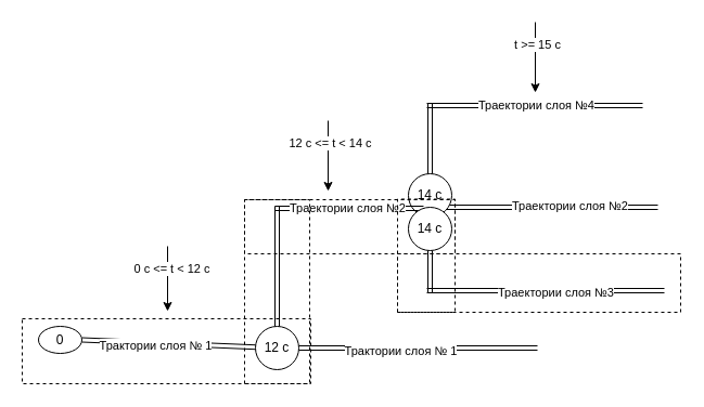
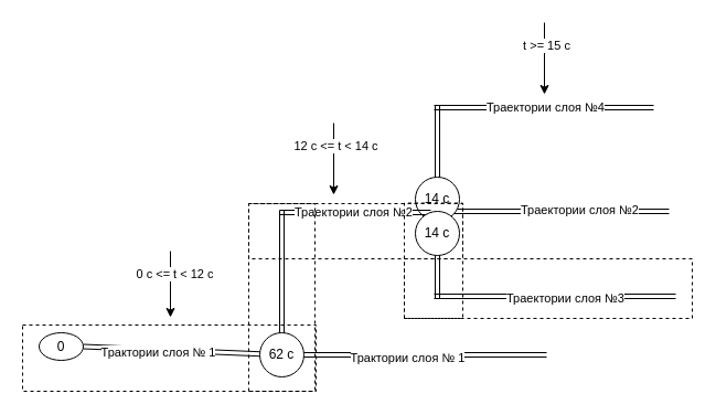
  <mxCell id="0" />
  <mxCell id="1" parent="0" />
  <mxCell id="2" value="0" style="ellipse;whiteSpace=wrap;html=1;gradientColor=#ffffff;" parent="1" vertex="1"><mxGeometry x="35" y="301" width="40" height="25" as="geometry" /></mxCell>
  <mxCell id="3" value="" style="shape=link;html=1;exitX=1;exitY=0.5;exitDx=0;exitDy=0;" parent="1" source="5" edge="1"><mxGeometry width="50" height="50" relative="1" as="geometry"><mxPoint x="445" y="391" as="sourcePoint" /><mxPoint x="495" y="321" as="targetPoint" /></mxGeometry></mxCell>
  <mxCell id="4" value="Трактории слоя № 1" style="edgeLabel;html=1;align=center;verticalAlign=middle;resizable=0;points=[];" parent="3" vertex="1" connectable="0"><mxGeometry x="-0.157" y="-2" relative="1" as="geometry"><mxPoint as="offset" /></mxGeometry></mxCell>
- <mxCell id="5" value="12 с" style="ellipse;whiteSpace=wrap;html=1;gradientColor=#ffffff;" parent="1" vertex="1"><mxGeometry x="235" y="301" width="40" height="40" as="geometry" /></mxCell>
+ <mxCell id="5" value="62 с" style="ellipse;whiteSpace=wrap;html=1;gradientColor=#ffffff;" parent="1" vertex="1"><mxGeometry x="235" y="301" width="40" height="40" as="geometry" /></mxCell>
  <mxCell id="6" value="" style="shape=link;html=1;exitX=1;exitY=0.5;exitDx=0;exitDy=0;shadow=0;comic=0;" parent="1" source="2" target="5" edge="1"><mxGeometry width="50" height="50" relative="1" as="geometry"><mxPoint x="75" y="321" as="sourcePoint" /><mxPoint x="495" y="321" as="targetPoint" /></mxGeometry></mxCell>
  <mxCell id="7" value="Трактории слоя № 1" style="edgeLabel;html=1;align=center;verticalAlign=middle;resizable=0;points=[];" parent="6" vertex="1" connectable="0"><mxGeometry x="-0.157" y="-2" relative="1" as="geometry"><mxPoint as="offset" /></mxGeometry></mxCell>
  <mxCell id="8" value="" style="shape=link;html=1;exitX=0.5;exitY=0;exitDx=0;exitDy=0;" parent="1" source="5" edge="1"><mxGeometry width="50" height="50" relative="1" as="geometry"><mxPoint x="215" y="291" as="sourcePoint" /><mxPoint x="255" y="190" as="targetPoint" /></mxGeometry></mxCell>
  <mxCell id="9" value="" style="shape=link;html=1;" parent="1" edge="1"><mxGeometry width="50" height="50" relative="1" as="geometry"><mxPoint x="409" y="191" as="sourcePoint" /><mxPoint x="606" y="191" as="targetPoint" /></mxGeometry></mxCell>
  <mxCell id="10" value="Траектории слоя №2" style="edgeLabel;html=1;align=center;verticalAlign=middle;resizable=0;points=[];" parent="9" vertex="1" connectable="0"><mxGeometry x="0.133" y="-2" relative="1" as="geometry"><mxPoint x="3.04" y="-3.23" as="offset" /></mxGeometry></mxCell>
  <mxCell id="11" value="14 с" style="ellipse;whiteSpace=wrap;html=1;" vertex="1" parent="1"><mxGeometry x="376" y="160" width="40" height="40" as="geometry" /></mxCell>
  <mxCell id="12" value="" style="shape=link;html=1;" edge="1" parent="1"><mxGeometry width="50" height="50" relative="1" as="geometry"><mxPoint x="253" y="192" as="sourcePoint" /><mxPoint x="390" y="192" as="targetPoint" /></mxGeometry></mxCell>
  <mxCell id="13" value="Траектории слоя №2" style="edgeLabel;html=1;align=center;verticalAlign=middle;resizable=0;points=[];" vertex="1" connectable="0" parent="12"><mxGeometry x="0.133" y="-2" relative="1" as="geometry"><mxPoint x="-11.93" y="-3" as="offset" /></mxGeometry></mxCell>
  <mxCell id="14" value="" style="shape=link;html=1;exitX=0.5;exitY=0;exitDx=0;exitDy=0;" edge="1" parent="1" source="11"><mxGeometry width="50" height="50" relative="1" as="geometry"><mxPoint x="473" y="159" as="sourcePoint" /><mxPoint x="396" y="95" as="targetPoint" /></mxGeometry></mxCell>
  <mxCell id="15" value="" style="shape=link;html=1;" edge="1" parent="1"><mxGeometry width="50" height="50" relative="1" as="geometry"><mxPoint x="393" y="97" as="sourcePoint" /><mxPoint x="592" y="97" as="targetPoint" /></mxGeometry></mxCell>
  <mxCell id="16" value="Траектории слоя №4" style="edgeLabel;html=1;align=center;verticalAlign=middle;resizable=0;points=[];" vertex="1" connectable="0" parent="15"><mxGeometry x="0.351" y="2" relative="1" as="geometry"><mxPoint x="-33.48" y="1" as="offset" /></mxGeometry></mxCell>
  <mxCell id="17" value="14 с" style="ellipse;whiteSpace=wrap;html=1;gradientColor=#ffffff;" vertex="1" parent="1"><mxGeometry x="376" y="191" width="40" height="40" as="geometry" /></mxCell>
  <mxCell id="18" value="" style="shape=link;html=1;entryX=0.5;entryY=1;entryDx=0;entryDy=0;" edge="1" parent="1" target="17"><mxGeometry width="50" height="50" relative="1" as="geometry"><mxPoint x="396" y="270" as="sourcePoint" /><mxPoint x="409" y="238" as="targetPoint" /></mxGeometry></mxCell>
  <mxCell id="19" value="" style="shape=link;html=1;fontStyle=1" edge="1" parent="1"><mxGeometry width="50" height="50" relative="1" as="geometry"><mxPoint x="393" y="268" as="sourcePoint" /><mxPoint x="612" y="268" as="targetPoint" /></mxGeometry></mxCell>
  <mxCell id="20" value="Траектории слоя №3" style="edgeLabel;html=1;align=center;verticalAlign=middle;resizable=0;points=[];" vertex="1" connectable="0" parent="19"><mxGeometry x="0.117" y="-3" relative="1" as="geometry"><mxPoint x="-3.07" y="-2" as="offset" /></mxGeometry></mxCell>
  <mxCell id="21" value="" style="endArrow=classic;html=1;shadow=0;" edge="1" parent="1"><mxGeometry width="50" height="50" relative="1" as="geometry"><mxPoint x="302" y="111" as="sourcePoint" /><mxPoint x="302" y="176" as="targetPoint" /></mxGeometry></mxCell>
  <mxCell id="22" value="12 с &amp;lt;= t &amp;lt; 14 с" style="edgeLabel;html=1;align=center;verticalAlign=middle;resizable=0;points=[];" vertex="1" connectable="0" parent="21"><mxGeometry x="-0.375" y="1" relative="1" as="geometry"><mxPoint as="offset" /></mxGeometry></mxCell>
  <mxCell id="23" value="" style="endArrow=classic;html=1;shadow=0;" edge="1" parent="1"><mxGeometry width="50" height="50" relative="1" as="geometry"><mxPoint x="493" y="20" as="sourcePoint" /><mxPoint x="493" y="85" as="targetPoint" /></mxGeometry></mxCell>
  <mxCell id="24" value="t &amp;gt;= 15 с" style="edgeLabel;html=1;align=center;verticalAlign=middle;resizable=0;points=[];" vertex="1" connectable="0" parent="23"><mxGeometry x="-0.375" y="1" relative="1" as="geometry"><mxPoint as="offset" /></mxGeometry></mxCell>
  <mxCell id="25" value="" style="endArrow=classic;html=1;shadow=0;" edge="1" parent="1"><mxGeometry width="50" height="50" relative="1" as="geometry"><mxPoint x="154" y="227" as="sourcePoint" /><mxPoint x="154" y="287" as="targetPoint" /></mxGeometry></mxCell>
  <mxCell id="26" value="0 с &amp;lt;= t &amp;lt; 12 с" style="edgeLabel;html=1;align=center;verticalAlign=middle;resizable=0;points=[];" vertex="1" connectable="0" parent="25"><mxGeometry x="-0.626" relative="1" as="geometry"><mxPoint x="3" y="9.97" as="offset" /></mxGeometry></mxCell>
  <mxCell id="27" value="" style="rounded=0;whiteSpace=wrap;html=1;gradientColor=none;dashed=1;glass=0;fillColor=none;" vertex="1" parent="1"><mxGeometry x="20" y="294" width="266" height="60" as="geometry" /></mxCell>
  <mxCell id="28" value="" style="rounded=0;whiteSpace=wrap;html=1;gradientColor=none;dashed=1;glass=0;fillColor=none;rotation=-90;" vertex="1" parent="1"><mxGeometry x="170" y="239" width="170" height="60" as="geometry" /></mxCell>
  <mxCell id="29" value="" style="rounded=0;whiteSpace=wrap;html=1;gradientColor=none;dashed=1;glass=0;fillColor=none;" vertex="1" parent="1"><mxGeometry x="225" y="184" width="194" height="50" as="geometry" /></mxCell>
  <mxCell id="30" value="" style="rounded=0;whiteSpace=wrap;html=1;gradientColor=none;dashed=1;glass=0;fillColor=none;rotation=-90;" vertex="1" parent="1"><mxGeometry x="340.25" y="209.25" width="104.5" height="53" as="geometry" /></mxCell>
  <mxCell id="31" value="" style="rounded=0;whiteSpace=wrap;html=1;gradientColor=none;dashed=1;glass=0;fillColor=none;" vertex="1" parent="1"><mxGeometry x="366" y="234" width="261" height="54" as="geometry" /></mxCell>
